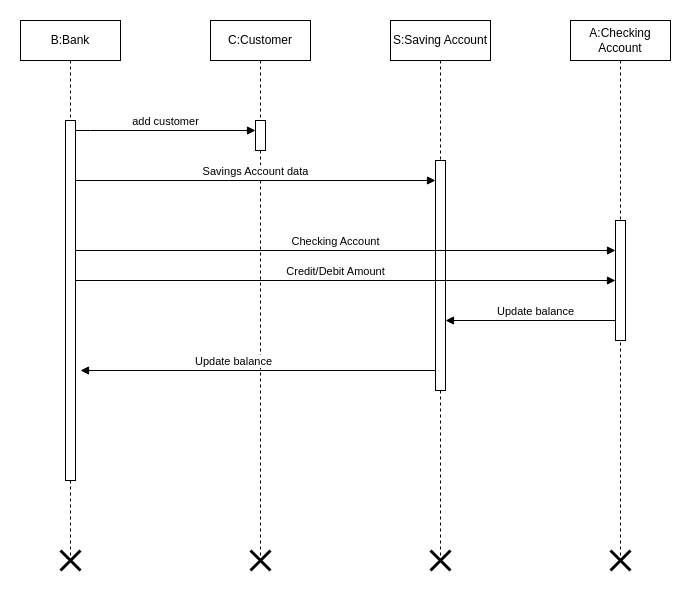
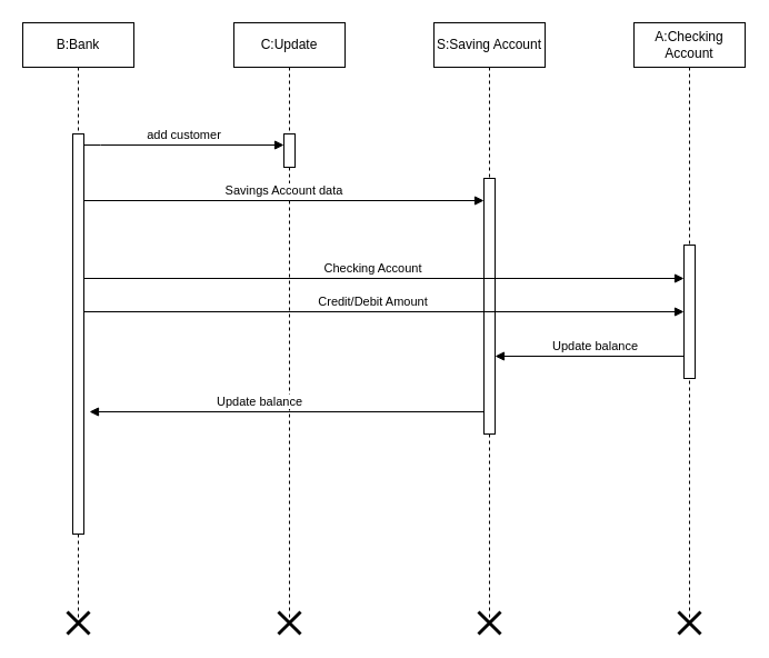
  <mxCell id="0" />
  <mxCell id="1" parent="0" />
  <mxCell id="2" value="B:Bank" style="shape=umlLifeline;perimeter=lifelinePerimeter;whiteSpace=wrap;html=1;container=1;dropTarget=0;collapsible=0;recursiveResize=0;outlineConnect=0;portConstraint=eastwest;newEdgeStyle={&quot;edgeStyle&quot;:&quot;elbowEdgeStyle&quot;,&quot;elbow&quot;:&quot;vertical&quot;,&quot;curved&quot;:0,&quot;rounded&quot;:0};" parent="1" vertex="1"><mxGeometry x="20" y="20" width="100" height="540" as="geometry" /></mxCell>
- <mxCell id="3" value="C:Customer" style="shape=umlLifeline;perimeter=lifelinePerimeter;whiteSpace=wrap;html=1;container=1;dropTarget=0;collapsible=0;recursiveResize=0;outlineConnect=0;portConstraint=eastwest;newEdgeStyle={&quot;edgeStyle&quot;:&quot;elbowEdgeStyle&quot;,&quot;elbow&quot;:&quot;vertical&quot;,&quot;curved&quot;:0,&quot;rounded&quot;:0};" parent="1" vertex="1"><mxGeometry x="210" y="20" width="100" height="540" as="geometry" /></mxCell>
+ <mxCell id="3" value="C:Update" style="shape=umlLifeline;perimeter=lifelinePerimeter;whiteSpace=wrap;html=1;container=1;dropTarget=0;collapsible=0;recursiveResize=0;outlineConnect=0;portConstraint=eastwest;newEdgeStyle={&quot;edgeStyle&quot;:&quot;elbowEdgeStyle&quot;,&quot;elbow&quot;:&quot;vertical&quot;,&quot;curved&quot;:0,&quot;rounded&quot;:0};" parent="1" vertex="1"><mxGeometry x="210" y="20" width="100" height="540" as="geometry" /></mxCell>
  <mxCell id="4" value="S:Saving Account" style="shape=umlLifeline;perimeter=lifelinePerimeter;whiteSpace=wrap;html=1;container=1;dropTarget=0;collapsible=0;recursiveResize=0;outlineConnect=0;portConstraint=eastwest;newEdgeStyle={&quot;edgeStyle&quot;:&quot;elbowEdgeStyle&quot;,&quot;elbow&quot;:&quot;vertical&quot;,&quot;curved&quot;:0,&quot;rounded&quot;:0};size=40;" parent="1" vertex="1"><mxGeometry x="390" y="20" width="100" height="540" as="geometry" /></mxCell>
  <mxCell id="5" value="A:Checking&lt;div&gt;&lt;span style=&quot;background-color: transparent; color: light-dark(rgb(0, 0, 0), rgb(255, 255, 255));&quot;&gt;Account&lt;/span&gt;&lt;/div&gt;" style="shape=umlLifeline;perimeter=lifelinePerimeter;whiteSpace=wrap;html=1;container=1;dropTarget=0;collapsible=0;recursiveResize=0;outlineConnect=0;portConstraint=eastwest;newEdgeStyle={&quot;edgeStyle&quot;:&quot;elbowEdgeStyle&quot;,&quot;elbow&quot;:&quot;vertical&quot;,&quot;curved&quot;:0,&quot;rounded&quot;:0};" parent="1" vertex="1"><mxGeometry x="570" y="20" width="100" height="540" as="geometry" /></mxCell>
  <mxCell id="6" value="" style="html=1;points=[];perimeter=orthogonalPerimeter;outlineConnect=0;targetShapes=umlLifeline;portConstraint=eastwest;newEdgeStyle={&quot;edgeStyle&quot;:&quot;elbowEdgeStyle&quot;,&quot;elbow&quot;:&quot;vertical&quot;,&quot;curved&quot;:0,&quot;rounded&quot;:0};" parent="1" vertex="1"><mxGeometry x="65" y="120" width="10" height="360" as="geometry" /></mxCell>
  <mxCell id="7" value="" style="html=1;points=[];perimeter=orthogonalPerimeter;outlineConnect=0;targetShapes=umlLifeline;portConstraint=eastwest;newEdgeStyle={&quot;edgeStyle&quot;:&quot;elbowEdgeStyle&quot;,&quot;elbow&quot;:&quot;vertical&quot;,&quot;curved&quot;:0,&quot;rounded&quot;:0};" parent="1" vertex="1"><mxGeometry x="255" y="120" width="10" height="30" as="geometry" /></mxCell>
  <mxCell id="8" value="add customer" style="html=1;verticalAlign=bottom;endArrow=block;edgeStyle=elbowEdgeStyle;elbow=vertical;curved=0;rounded=0;" parent="1" source="6" target="7" edge="1"><mxGeometry relative="1" as="geometry"><mxPoint x="150" y="170" as="sourcePoint" /><Array as="points"><mxPoint x="90" y="130" /></Array></mxGeometry></mxCell>
  <mxCell id="9" value="Savings Account data" style="html=1;verticalAlign=bottom;endArrow=block;edgeStyle=elbowEdgeStyle;elbow=vertical;curved=0;rounded=0;" parent="1" edge="1" source="6"><mxGeometry relative="1" as="geometry"><mxPoint x="80" y="180" as="sourcePoint" /><mxPoint x="435" y="180" as="targetPoint" /><Array as="points"><mxPoint x="85.5" y="180" /></Array></mxGeometry></mxCell>
  <mxCell id="10" value="" style="shape=umlDestroy;whiteSpace=wrap;html=1;strokeWidth=3;targetShapes=umlLifeline;" parent="1" vertex="1"><mxGeometry x="60" y="550" width="20" height="20" as="geometry" /></mxCell>
  <mxCell id="11" value="" style="shape=umlDestroy;whiteSpace=wrap;html=1;strokeWidth=3;targetShapes=umlLifeline;" parent="1" vertex="1"><mxGeometry x="250" y="550" width="20" height="20" as="geometry" /></mxCell>
  <mxCell id="12" value="" style="html=1;points=[];perimeter=orthogonalPerimeter;outlineConnect=0;targetShapes=umlLifeline;portConstraint=eastwest;newEdgeStyle={&quot;edgeStyle&quot;:&quot;elbowEdgeStyle&quot;,&quot;elbow&quot;:&quot;vertical&quot;,&quot;curved&quot;:0,&quot;rounded&quot;:0};" parent="1" vertex="1"><mxGeometry x="435" y="160" width="10" height="230" as="geometry" /></mxCell>
  <mxCell id="13" value="Update balance" style="html=1;verticalAlign=bottom;endArrow=block;edgeStyle=elbowEdgeStyle;elbow=vertical;curved=0;rounded=0;" parent="1" edge="1" target="12"><mxGeometry x="0.28" relative="1" as="geometry"><mxPoint x="535" y="320" as="sourcePoint" /><mxPoint x="440" y="320" as="targetPoint" /><Array as="points"><mxPoint x="615" y="320" /></Array><mxPoint as="offset" /></mxGeometry></mxCell>
  <mxCell id="14" value="" style="shape=umlDestroy;whiteSpace=wrap;html=1;strokeWidth=3;targetShapes=umlLifeline;" parent="1" vertex="1"><mxGeometry x="430" y="550" width="20" height="20" as="geometry" /></mxCell>
  <mxCell id="15" value="" style="html=1;points=[];perimeter=orthogonalPerimeter;outlineConnect=0;targetShapes=umlLifeline;portConstraint=eastwest;newEdgeStyle={&quot;edgeStyle&quot;:&quot;elbowEdgeStyle&quot;,&quot;elbow&quot;:&quot;vertical&quot;,&quot;curved&quot;:0,&quot;rounded&quot;:0};" parent="1" vertex="1"><mxGeometry x="615" y="220" width="10" height="120" as="geometry" /></mxCell>
  <mxCell id="16" value="" style="shape=umlDestroy;whiteSpace=wrap;html=1;strokeWidth=3;targetShapes=umlLifeline;" parent="1" vertex="1"><mxGeometry x="610" y="550" width="20" height="20" as="geometry" /></mxCell>
  <mxCell id="17" value="Checking Account" style="html=1;verticalAlign=bottom;endArrow=block;edgeStyle=elbowEdgeStyle;elbow=vertical;curved=0;rounded=0;" edge="1" parent="1" target="15"><mxGeometry relative="1" as="geometry"><mxPoint x="75" y="230" as="sourcePoint" /><mxPoint x="610" y="250" as="targetPoint" /><Array as="points"><mxPoint x="450" y="250" /><mxPoint x="85.5" y="230" /></Array></mxGeometry></mxCell>
  <mxCell id="18" value="Credit/Debit Amount" style="html=1;verticalAlign=bottom;endArrow=block;edgeStyle=elbowEdgeStyle;elbow=vertical;curved=0;rounded=0;" edge="1" parent="1"><mxGeometry relative="1" as="geometry"><mxPoint x="75" y="260" as="sourcePoint" /><mxPoint x="615" y="280" as="targetPoint" /><Array as="points"><mxPoint x="450" y="280" /><mxPoint x="85.5" y="260" /></Array></mxGeometry></mxCell>
  <mxCell id="19" value="Update balance" style="html=1;verticalAlign=bottom;endArrow=block;edgeStyle=elbowEdgeStyle;elbow=vertical;curved=0;rounded=0;" edge="1" parent="1"><mxGeometry x="0.28" relative="1" as="geometry"><mxPoint x="365.5" y="370" as="sourcePoint" /><mxPoint x="80" y="370" as="targetPoint" /><Array as="points"><mxPoint x="435" y="370" /></Array><mxPoint as="offset" /></mxGeometry></mxCell>
